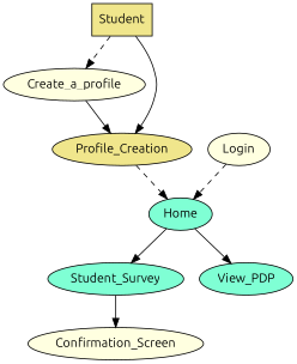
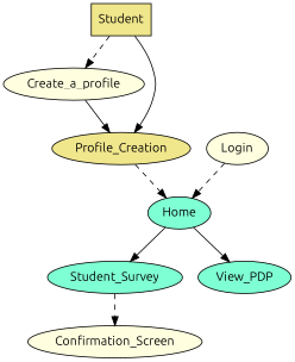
  digraph {
    fontname=Ubuntu
    node [fillcolor=lightyellow fontname=Ubuntu style=filled]
    edge [fontname=Ubuntu style=dashed]
    Student [fillcolor=khaki shape=box]
    Create_a_profile
    Profile_Creation [fillcolor=khaki]
    Login
    Home [fillcolor=aquamarine]
    Student_Survey [fillcolor=aquamarine]
    View_PDP [fillcolor=aquamarine]
    Confirmation_Screen
    Student -> Create_a_profile
    Student -> Profile_Creation [style=solid]
    Create_a_profile -> Profile_Creation [style=solid]
    Profile_Creation -> Home
    Login -> Home
    Home -> Student_Survey [style=solid]
    Home -> View_PDP [style=solid]
-   Student_Survey -> Confirmation_Screen [style=solid]
+   Student_Survey -> Confirmation_Screen
  }
